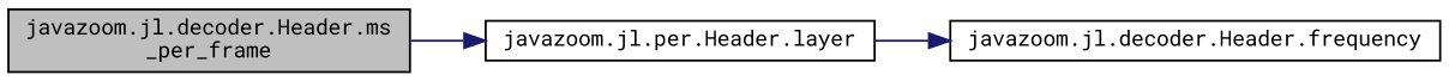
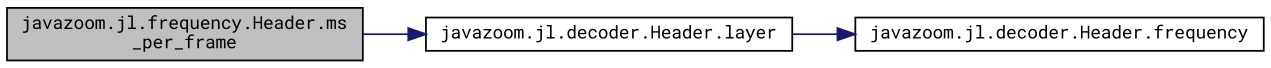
  digraph {
    fontname="Roboto Mono"
    rankdir=LR
    node [color=black fillcolor=white fontname="Roboto Mono" fontsize=10 shape=record style=filled]
    edge [color=midnightblue fontname="Roboto Mono" fontsize=10 labelfontname=Helvetica labelfontsize=10 style=solid]
-   n1 [fillcolor=grey75 fontcolor=black height=0.2 label="javazoom.jl.decoder.Header.ms\l_per_frame" width=0.4]
-   n2 [height=0.2 label="javazoom.jl.per.Header.layer" width=0.4]
+   n1 [fillcolor=grey75 fontcolor=black height=0.2 label="javazoom.jl.frequency.Header.ms\l_per_frame" width=0.4]
+   n2 [height=0.2 label="javazoom.jl.decoder.Header.layer" width=0.4]
    n3 [height=0.2 label="javazoom.jl.decoder.Header.frequency" width=0.4]
    n1 -> n2
    n2 -> n3
  }
